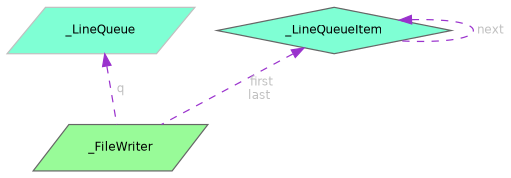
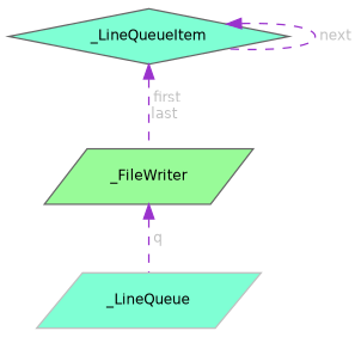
  digraph {
    node [color=gray40 fillcolor=aquamarine fontname=Helvetica fontsize=10 shape=parallelogram style=filled]
    edge [color=darkorchid3 dir=back fontcolor=grey fontname=Helvetica fontsize=10 labelfontname=Helvetica labelfontsize=10 style=dashed]
    n1 [fillcolor=palegreen fontcolor=black height=0.2 label=_FileWriter width=0.4]
    n2 [color=grey75 height=0.2 label=_LineQueue width=0.4]
    n3 [height=0.2 label=_LineQueueItem shape=diamond width=0.4]
-   n2 -> n1 [label=" q"]
+   n1 -> n2 [label=" q"]
    n3 -> n1 [label=" first\nlast"]
    n3 -> n3 [label=" next"]
  }
